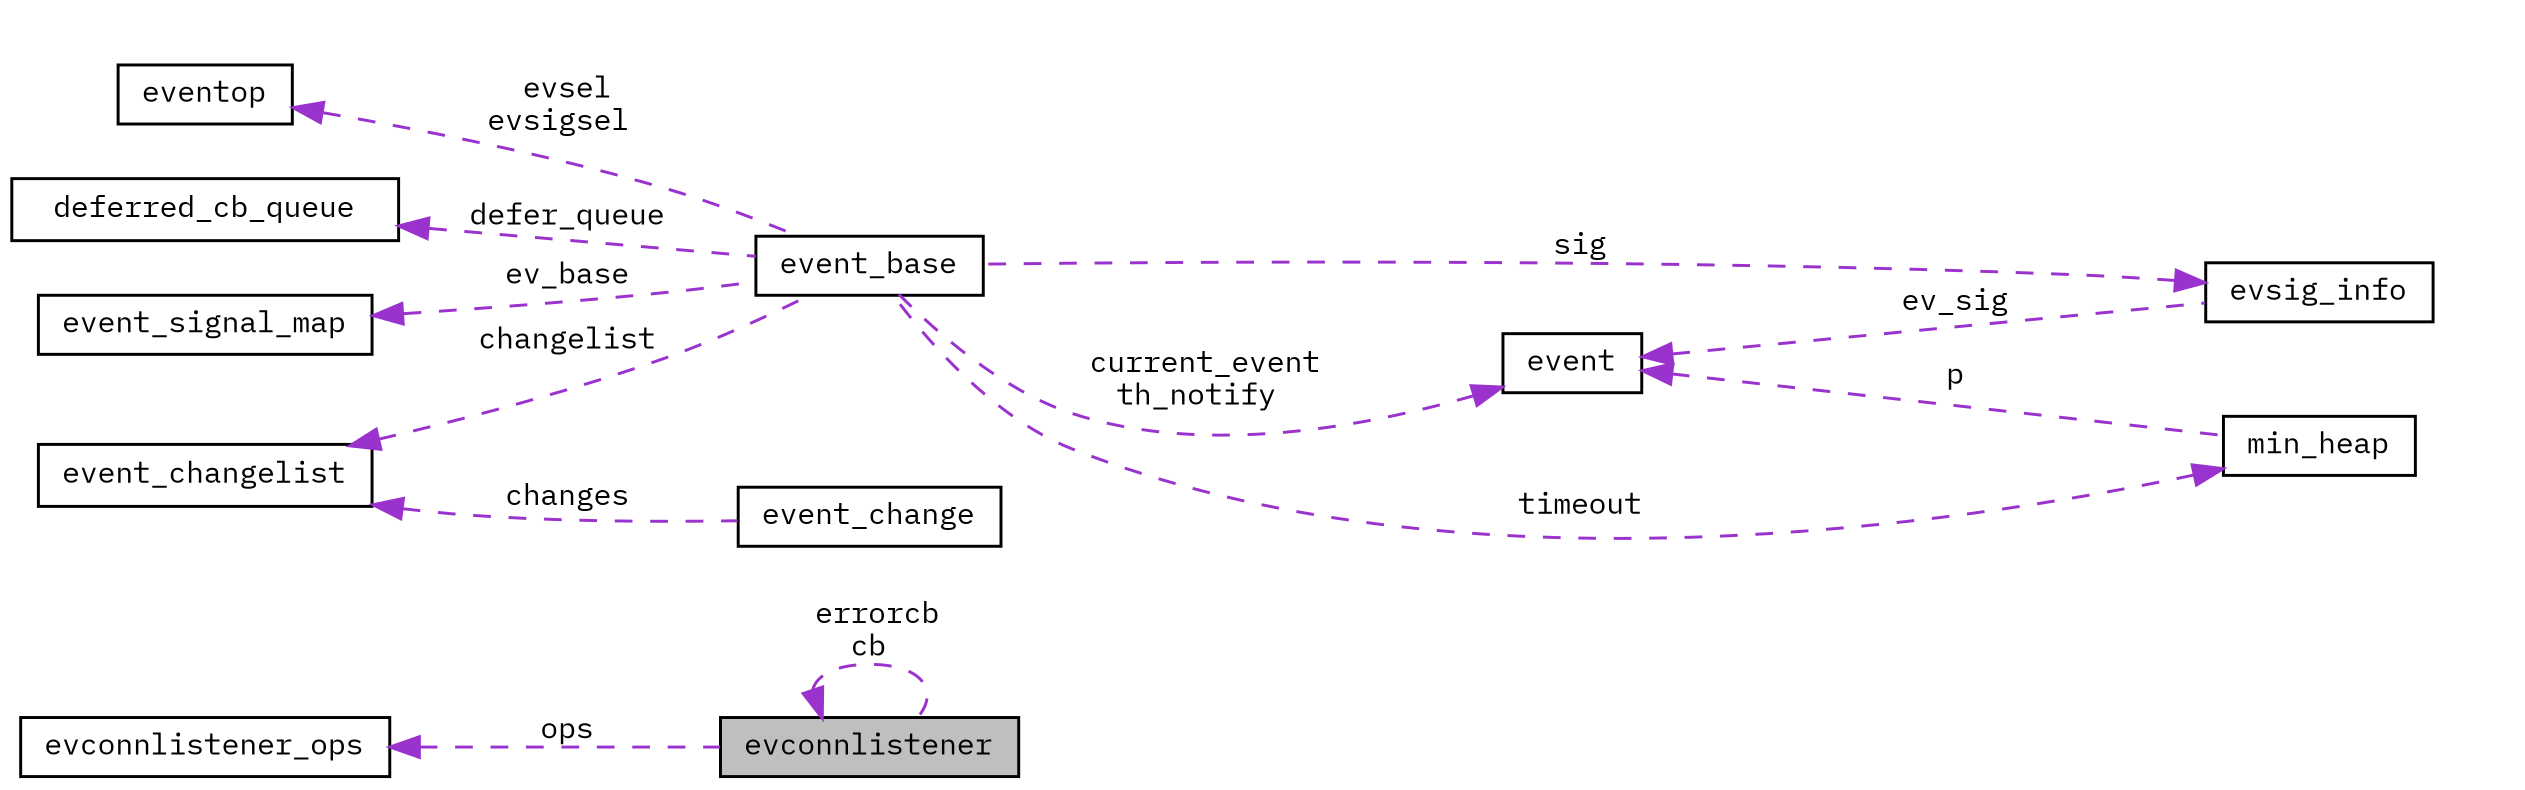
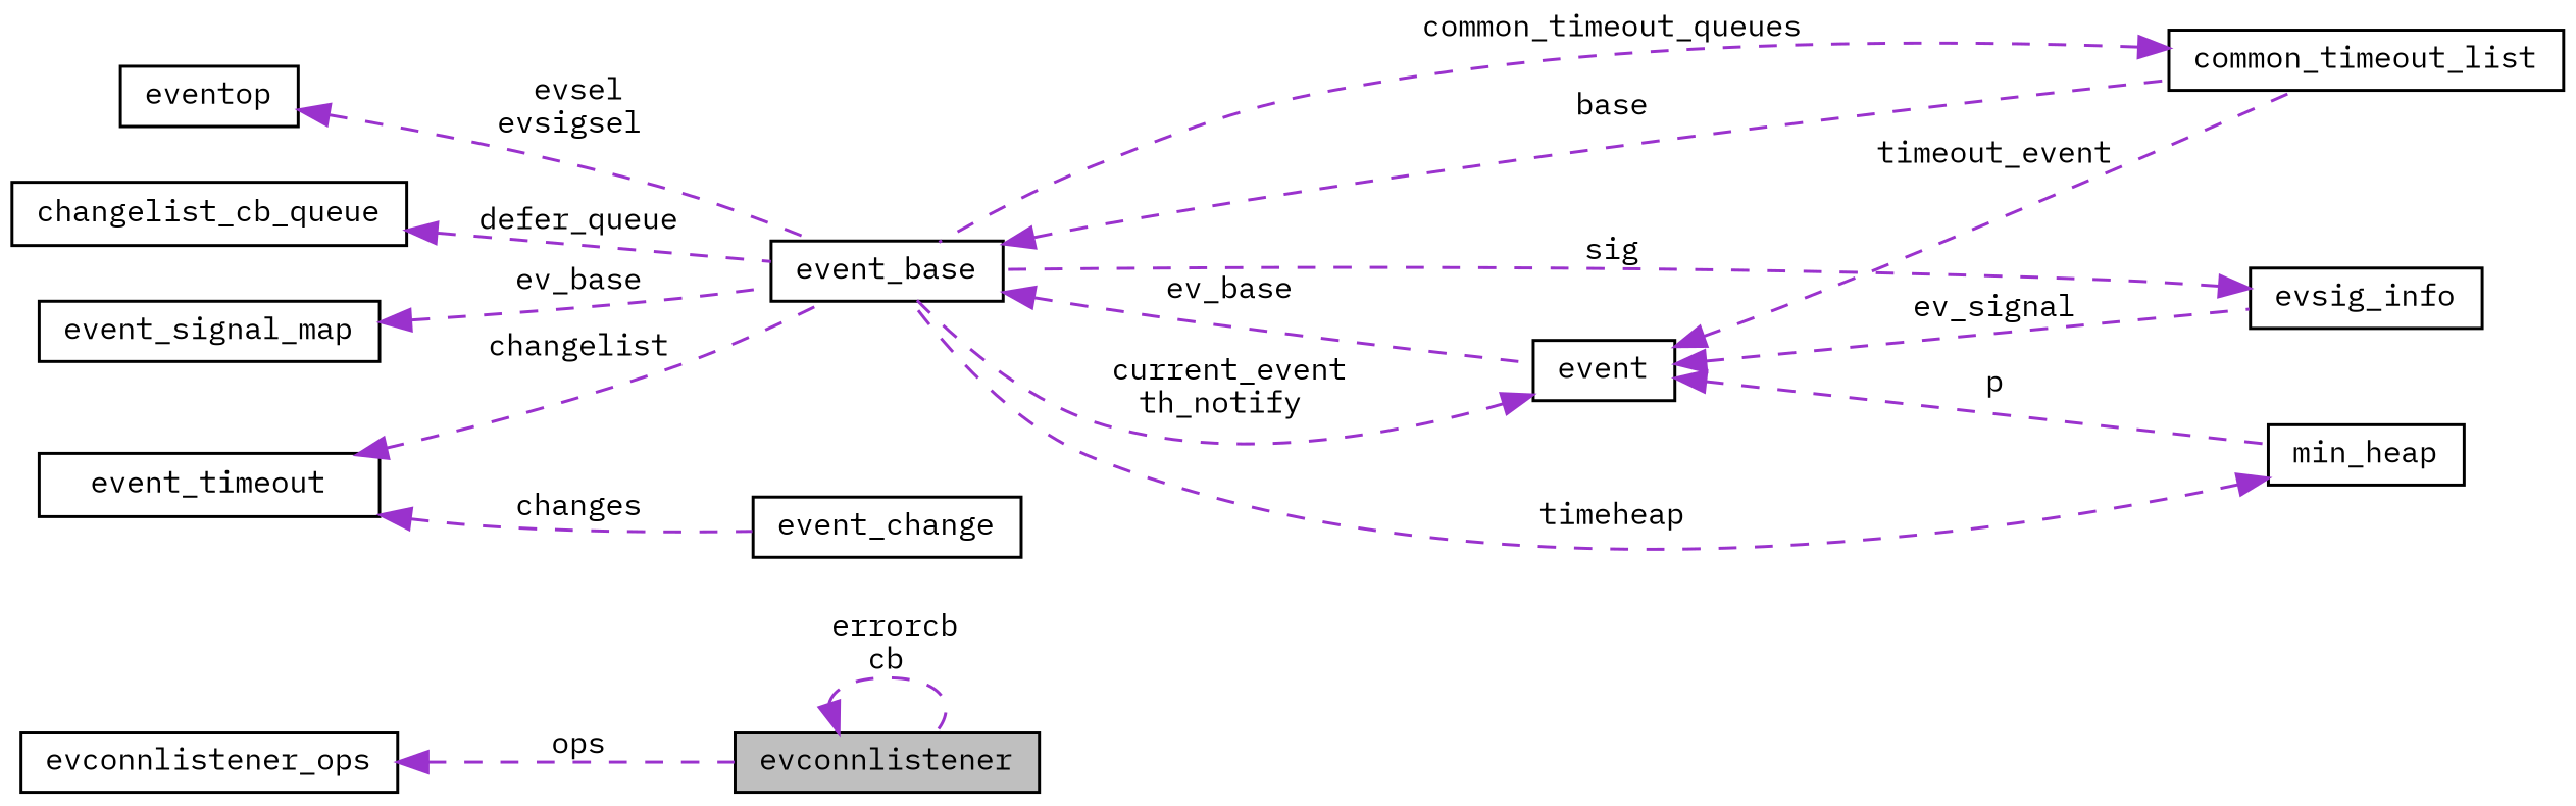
  digraph {
    fontname="IBM Plex Mono"
    rankdir=LR
    node [color=black fillcolor=white fontname="IBM Plex Mono" fontsize=10 shape=record style=filled]
    edge [color=darkorchid3 dir=back fontname="IBM Plex Mono" fontsize=10 labelfontname=Helvetica labelfontsize=10 style=dashed]
    n1 [fillcolor=grey75 fontcolor=black height=0.2 label=evconnlistener width=0.4]
    n2 [height=0.2 label=evconnlistener_ops width=0.4]
    n3 [height=0.2 label=event_base width=0.4]
    n4 [height=0.2 label=event width=0.4]
+   n5 [height=0.2 label=common_timeout_list width=0.4]
    n6 [height=0.2 label=evsig_info width=0.4]
    n7 [height=0.2 label=min_heap width=0.4]
    n8 [height=0.2 label=eventop width=0.4]
-   n9 [height=0.2 label=deferred_cb_queue width=0.4]
+   n9 [height=0.2 label=changelist_cb_queue width=0.4]
    n10 [height=0.2 label=event_signal_map width=0.4]
-   n11 [height=0.2 label=event_changelist width=0.4]
+   n11 [height=0.2 label=event_timeout width=0.4]
    n12 [height=0.2 label=event_change width=0.4]
    n1 -> n1 [label=" errorcb\ncb"]
    n2 -> n1 [label=" ops"]
+   n3 -> n4 [label=" ev_base"]
+   n3 -> n5 [label=" base"]
    n4 -> n3 [label=" current_event\nth_notify"]
-   n4 -> n6 [label=" ev_sig"]
+   n4 -> n5 [label=" timeout_event"]
+   n4 -> n6 [label=" ev_signal"]
    n4 -> n7 [label=" p"]
+   n5 -> n3 [label=" common_timeout_queues"]
    n6 -> n3 [label=" sig"]
-   n7 -> n3 [label=" timeout"]
+   n7 -> n3 [label=" timeheap"]
    n8 -> n3 [label=" evsel\nevsigsel"]
    n9 -> n3 [label=" defer_queue"]
    n10 -> n3 [label=" ev_base"]
    n11 -> n3 [label=" changelist"]
    n11 -> n12 [label=" changes"]
  }
